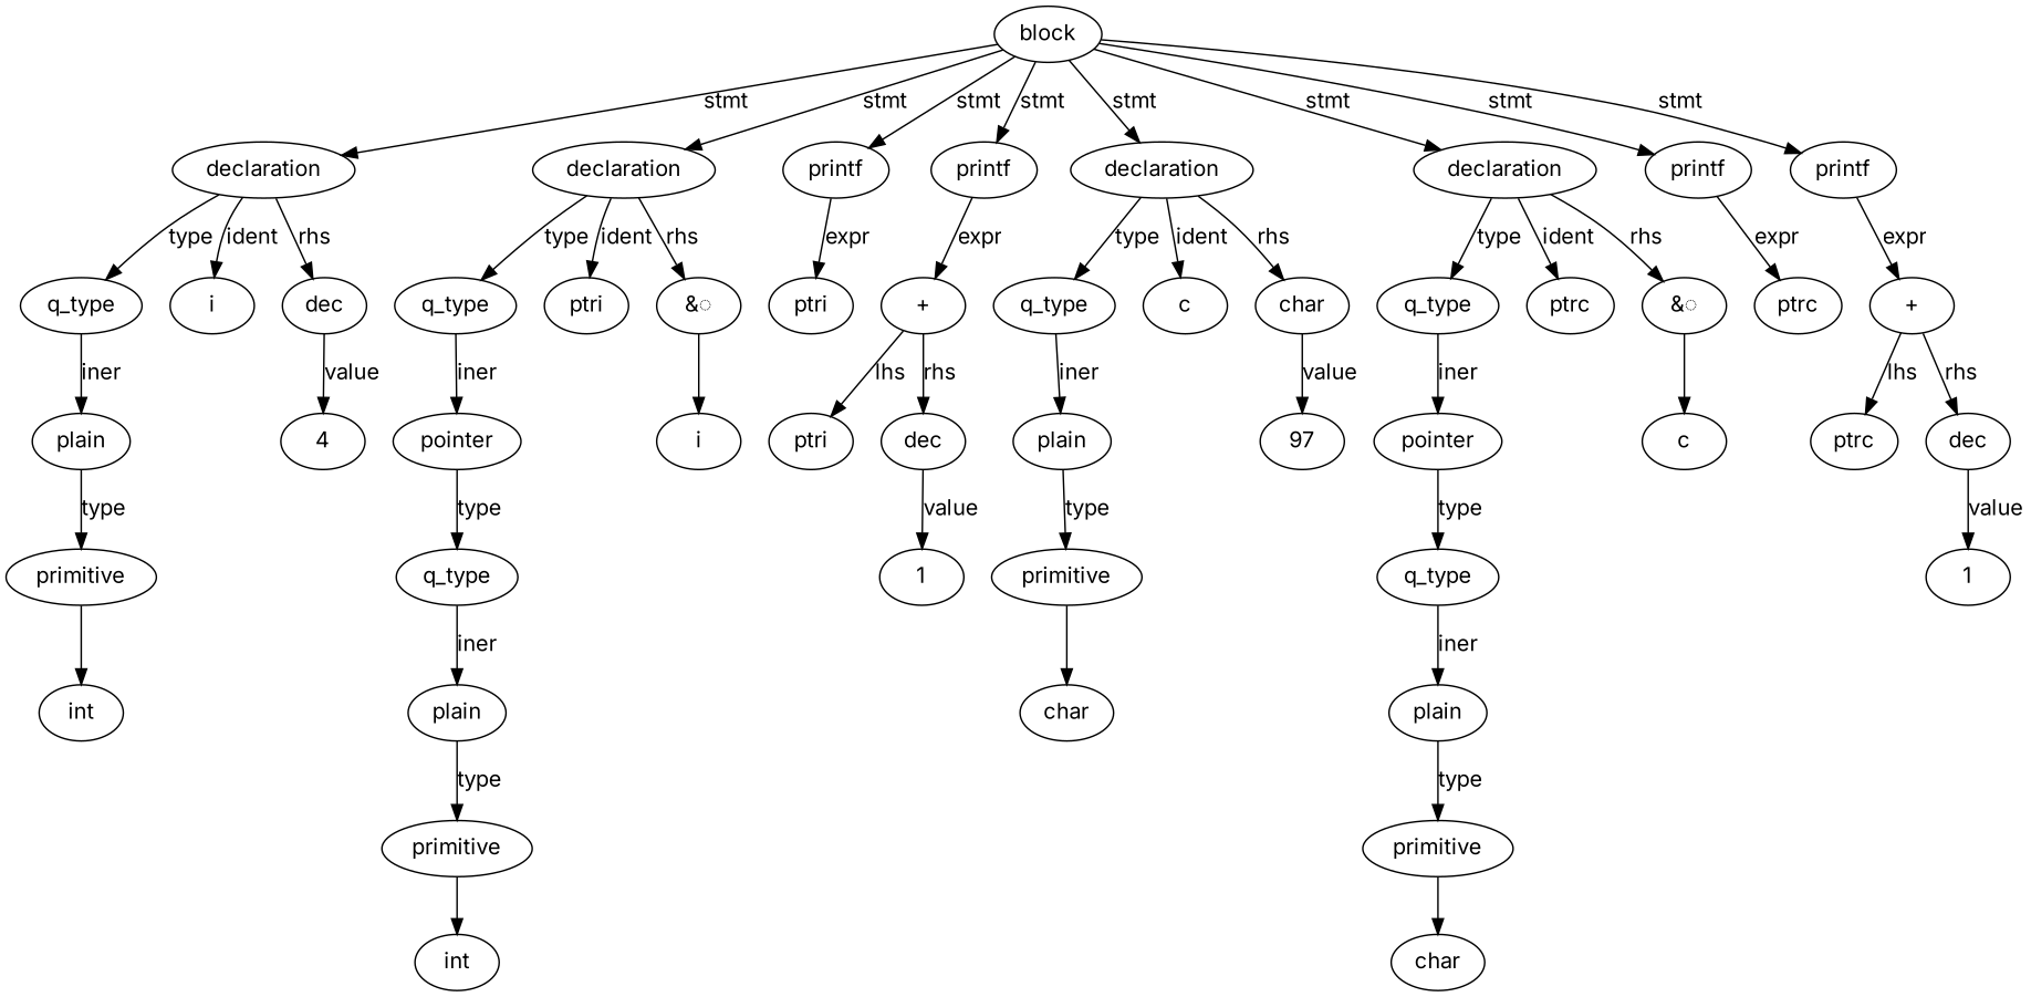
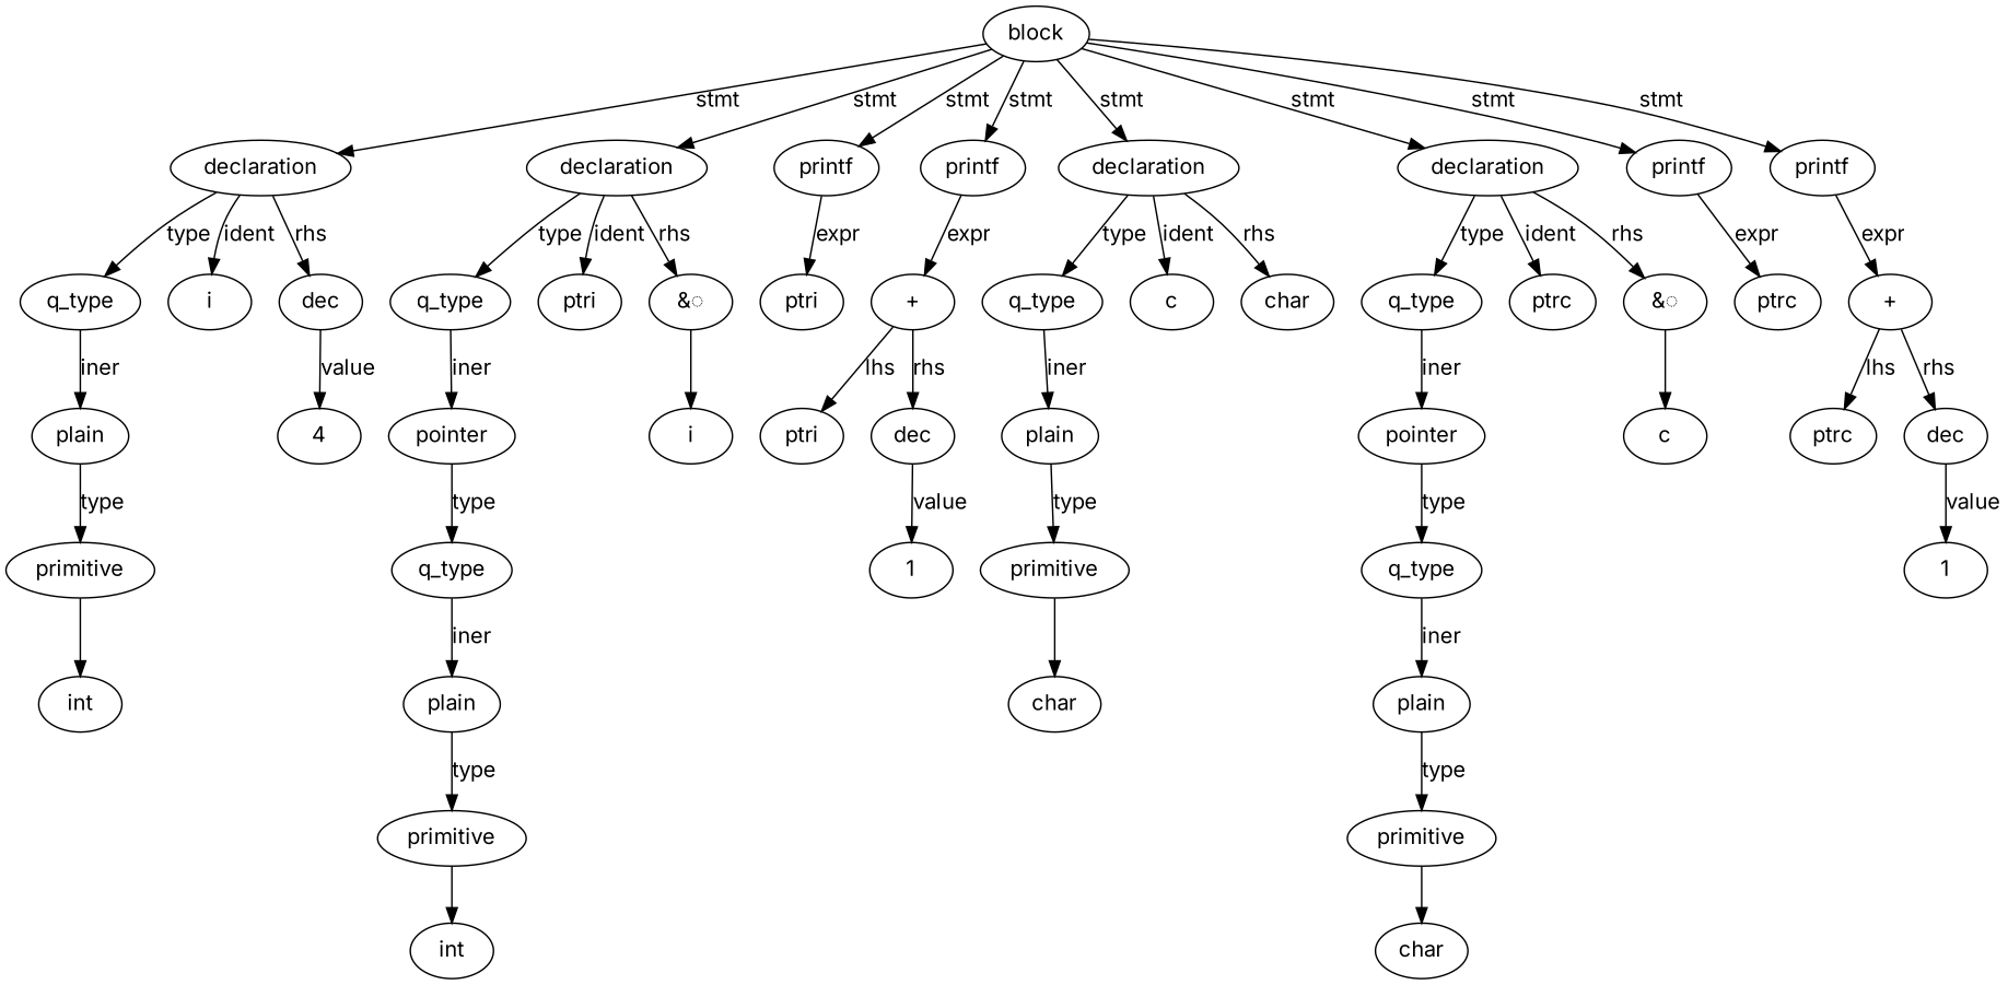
  digraph {
    ordering=out
    fontname=Inter
    node [fontname=Inter]
    edge [fontname=Inter]
    n1 [label=block]
    n2 [label=declaration]
    n3 [label=declaration]
    n4 [label=printf]
    n5 [label=printf]
    n6 [label=declaration]
    n7 [label=declaration]
    n8 [label=printf]
    n9 [label=printf]
    n10 [label=q_type]
    n11 [label=i]
    n12 [label=dec]
    n13 [label=plain]
    n14 [label=primitive]
    n15 [label=int]
    n16 [label=4]
    n17 [label=q_type]
    n18 [label=ptri]
    n19 [label="&◌"]
    n20 [label=pointer]
    n21 [label=q_type]
    n22 [label=plain]
    n23 [label=primitive]
    n24 [label=int]
    n25 [label=i]
    n26 [label=ptri]
    n27 [label="+"]
    n28 [label=ptri]
    n29 [label=dec]
    n30 [label=1]
    n31 [label=q_type]
    n32 [label=c]
    n33 [label=char]
    n34 [label=plain]
    n35 [label=primitive]
    n36 [label=char]
-   n37 [label=97]
    n38 [label=q_type]
    n39 [label=ptrc]
    n40 [label="&◌"]
    n41 [label=pointer]
    n42 [label=q_type]
    n43 [label=plain]
    n44 [label=primitive]
    n45 [label=char]
    n46 [label=c]
    n47 [label=ptrc]
    n48 [label="+"]
    n49 [label=ptrc]
    n50 [label=dec]
    n51 [label=1]
    n1 -> n2 [label=stmt]
    n1 -> n3 [label=stmt]
    n1 -> n4 [label=stmt]
    n1 -> n5 [label=stmt]
    n1 -> n6 [label=stmt]
    n1 -> n7 [label=stmt]
    n1 -> n8 [label=stmt]
    n1 -> n9 [label=stmt]
    n2 -> n10 [label=type]
    n2 -> n11 [label=ident]
    n2 -> n12 [label=rhs]
    n3 -> n17 [label=type]
    n3 -> n18 [label=ident]
    n3 -> n19 [label=rhs]
    n4 -> n26 [label=expr]
    n5 -> n27 [label=expr]
    n6 -> n31 [label=type]
    n6 -> n32 [label=ident]
    n6 -> n33 [label=rhs]
    n7 -> n38 [label=type]
    n7 -> n39 [label=ident]
    n7 -> n40 [label=rhs]
    n8 -> n47 [label=expr]
    n9 -> n48 [label=expr]
    n10 -> n13 [label=iner]
    n12 -> n16 [label=value]
    n13 -> n14 [label=type]
    n14 -> n15
    n17 -> n20 [label=iner]
    n19 -> n25
    n20 -> n21 [label=type]
    n21 -> n22 [label=iner]
    n22 -> n23 [label=type]
    n23 -> n24
    n27 -> n28 [label=lhs]
    n27 -> n29 [label=rhs]
    n29 -> n30 [label=value]
    n31 -> n34 [label=iner]
-   n33 -> n37 [label=value]
    n34 -> n35 [label=type]
    n35 -> n36
    n38 -> n41 [label=iner]
    n40 -> n46
    n41 -> n42 [label=type]
    n42 -> n43 [label=iner]
    n43 -> n44 [label=type]
    n44 -> n45
    n48 -> n49 [label=lhs]
    n48 -> n50 [label=rhs]
    n50 -> n51 [label=value]
  }
